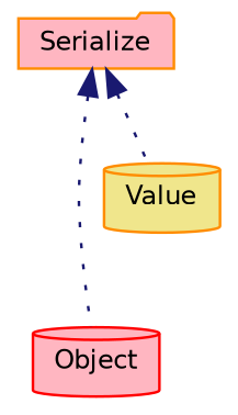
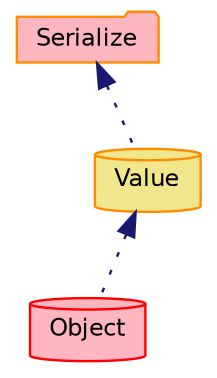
  digraph {
    rankdir=TB
    node [color=darkorange fillcolor=lightpink fontname=Helvetica fontsize=10 shape=cylinder style=filled]
    edge [color=midnightblue dir=back fontname=Helvetica fontsize=10 labelfontname=Helvetica labelfontsize=10 style=dotted]
    n1 [height=0.2 label=Serialize shape=folder width=0.4]
    n2 [color=red height=0.2 label=Object width=0.4]
    n3 [fillcolor=khaki height=0.2 label=Value width=0.4]
-   n1 -> n2
+   n3 -> n2
    n1 -> n3
  }
